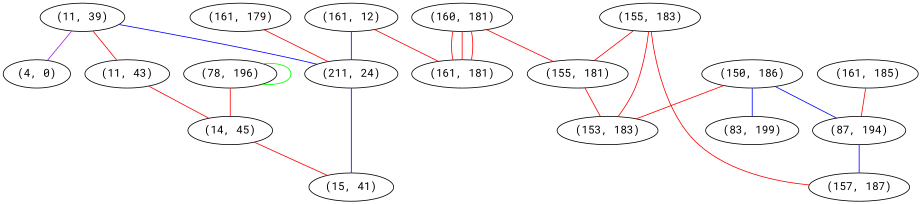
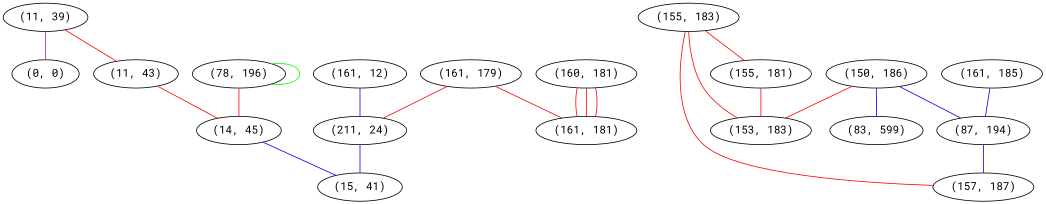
  graph {
    fontname="Roboto Mono"
    node [fontname="Roboto Mono"]
    edge [color=red fontname="Roboto Mono" weight=1]
    "(11, 39)"
-   "(0, 0)" [label="(4, 0)"]
+   "(0, 0)"
    "(11, 43)"
    "(211, 24)"
    "(14, 45)"
    "(15, 41)"
    "(160, 181)"
    "(155, 181)"
    "(161, 181)"
    "(153, 183)"
    "(161, 12)"
    "(155, 183)"
    "(157, 187)"
    "(78, 196)"
    "(161, 185)"
    "(87, 194)"
    "(150, 186)"
-   "(83, 199)"
+   "(83, 199)" [label="(83, 599)"]
    "(161, 179)"
    "(11, 39)" -- "(0, 0)" [color=purple weight=4]
    "(11, 39)" -- "(11, 43)"
-   "(11, 39)" -- "(211, 24)" [color=blue weight=3]
    "(11, 43)" -- "(14, 45)"
    "(211, 24)" -- "(15, 41)" [color=blue weight=3]
-   "(14, 45)" -- "(15, 41)"
-   "(160, 181)" -- "(155, 181)"
+   "(14, 45)" -- "(15, 41)" [color=blue]
    "(160, 181)" -- "(161, 181)"
    "(160, 181)" -- "(161, 181)"
    "(160, 181)" -- "(161, 181)"
    "(155, 181)" -- "(153, 183)"
    "(161, 12)" -- "(211, 24)" [color=blue weight=3]
    "(155, 183)" -- "(155, 181)"
    "(155, 183)" -- "(153, 183)"
    "(155, 183)" -- "(157, 187)"
    "(78, 196)" -- "(14, 45)"
    "(78, 196)" -- "(78, 196)" [color=green weight=2]
-   "(161, 185)" -- "(87, 194)" [weight=3]
+   "(161, 185)" -- "(87, 194)" [color=blue weight=3]
    "(87, 194)" -- "(157, 187)" [color=blue weight=3]
    "(150, 186)" -- "(153, 183)"
    "(150, 186)" -- "(87, 194)" [color=blue weight=3]
    "(150, 186)" -- "(83, 199)" [color=blue weight=3]
    "(161, 179)" -- "(211, 24)"
-   "(161, 12)" -- "(161, 181)"
+   "(161, 179)" -- "(161, 181)"
  }
